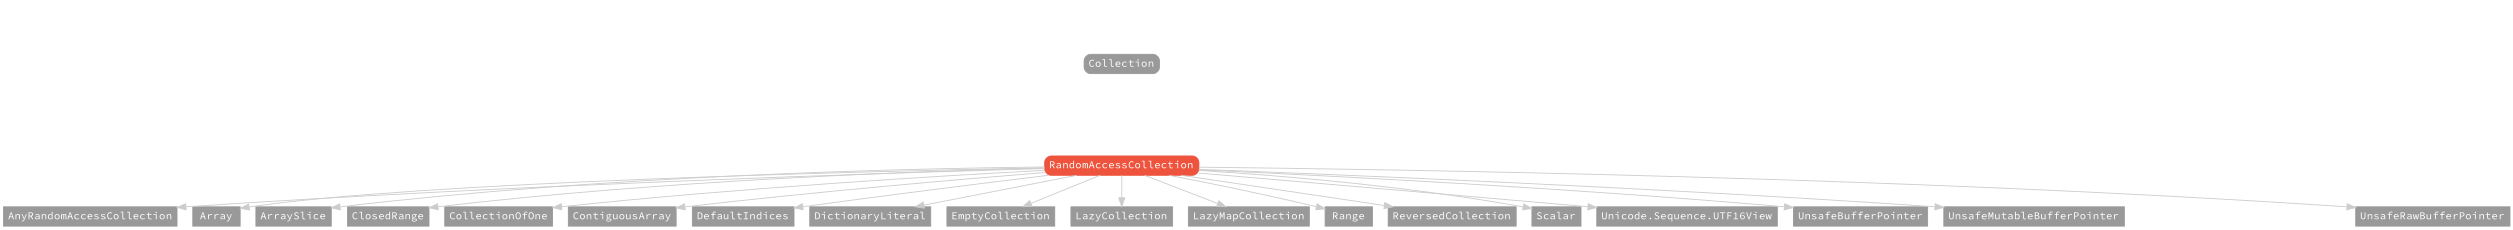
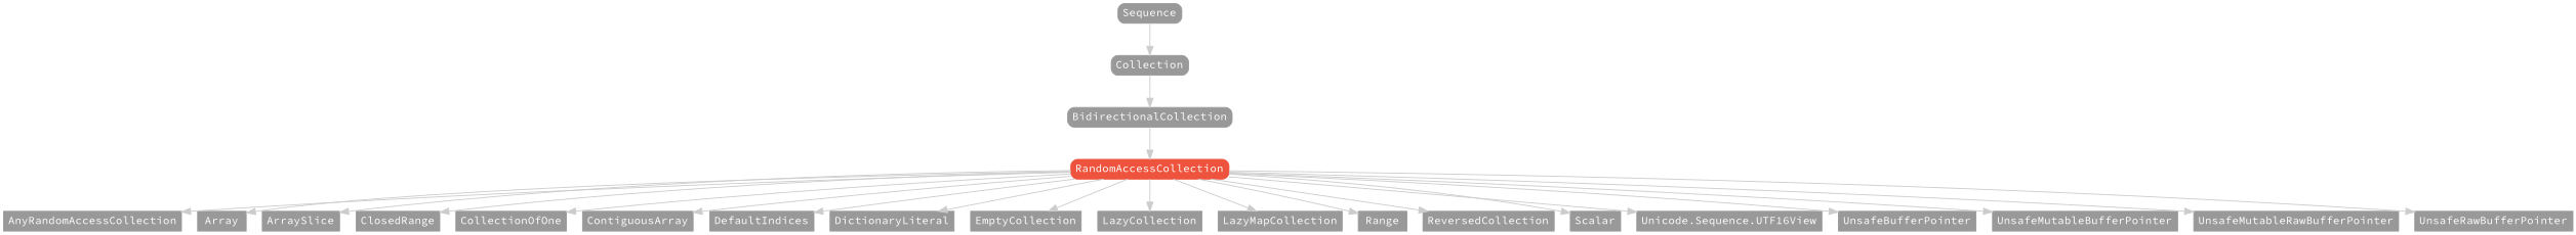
  strict digraph {
    fontname="Source Code Pro"
    node [color="#999999" fillcolor="#999999" fontcolor=white fontname="Source Code Pro" fontsize=12 margin="0.07,0.05" shape=box style=filled]
    edge [color="#cccccc" fontname="Source Code Pro"]
    AnyRandomAccessCollection [height=0.3]
    Array [height=0.3]
    ArraySlice [height=0.3]
    ClosedRange [height=0.3]
    CollectionOfOne [height=0.3]
    ContiguousArray [height=0.3]
    DefaultIndices [height=0.3]
    DictionaryLiteral [height=0.3]
    EmptyCollection [height=0.3]
    LazyCollection [height=0.3]
    LazyMapCollection [height=0.3]
    Range [height=0.3]
    ReversedCollection [height=0.3]
    n14 [height=0.3 label=Scalar]
    n15 [height=0.3 label="Unicode.Sequence.UTF16View"]
    UnsafeBufferPointer [height=0.3]
    UnsafeMutableBufferPointer [height=0.3]
+   UnsafeMutableRawBufferPointer [height=0.3]
    UnsafeRawBufferPointer [height=0.3]
+   BidirectionalCollection [height=0.3 style="filled,rounded"]
    RandomAccessCollection [color="#ee543d" fillcolor="#ee543d" height=0.3 style="filled,rounded"]
    Collection [height=0.3 style="filled,rounded"]
+   Sequence [height=0.3 style="filled,rounded"]
    subgraph sub_1 {
      rank=max
      AnyRandomAccessCollection
      Array
      ArraySlice
      ClosedRange
      CollectionOfOne
      ContiguousArray
      DefaultIndices
      DictionaryLiteral
      EmptyCollection
      LazyCollection
      LazyMapCollection
      Range
      ReversedCollection
      n14
      n15
      UnsafeBufferPointer
      UnsafeMutableBufferPointer
+     UnsafeMutableRawBufferPointer
      UnsafeRawBufferPointer
    }
+   BidirectionalCollection -> RandomAccessCollection
    RandomAccessCollection -> AnyRandomAccessCollection
    RandomAccessCollection -> Array
    RandomAccessCollection -> ArraySlice
    RandomAccessCollection -> ClosedRange
    RandomAccessCollection -> CollectionOfOne
    RandomAccessCollection -> ContiguousArray
    RandomAccessCollection -> DefaultIndices
    RandomAccessCollection -> DictionaryLiteral
    RandomAccessCollection -> EmptyCollection
    RandomAccessCollection -> LazyCollection
    RandomAccessCollection -> LazyMapCollection
    RandomAccessCollection -> Range
    RandomAccessCollection -> ReversedCollection
    RandomAccessCollection -> n14
    RandomAccessCollection -> n15
    RandomAccessCollection -> UnsafeBufferPointer
    RandomAccessCollection -> UnsafeMutableBufferPointer
+   RandomAccessCollection -> UnsafeMutableRawBufferPointer
    RandomAccessCollection -> UnsafeRawBufferPointer
+   Collection -> BidirectionalCollection
+   Sequence -> Collection
  }
